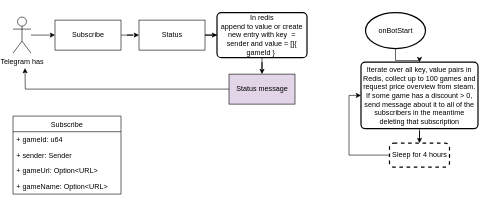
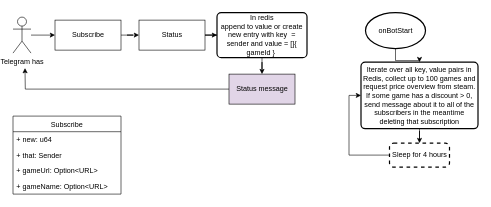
  <mxCell id="0" />
  <mxCell id="1" parent="0" />
  <mxCell id="2" value="Subscribe" style="swimlane;fontStyle=0;childLayout=stackLayout;horizontal=1;startSize=26;fillColor=none;horizontalStack=0;resizeParent=1;resizeParentMax=0;resizeLast=0;collapsible=1;marginBottom=0;" parent="1" vertex="1"><mxGeometry x="20" y="193" width="180" height="130" as="geometry" /></mxCell>
- <mxCell id="3" value="+ gameId: u64" style="text;strokeColor=none;fillColor=none;align=left;verticalAlign=top;spacingLeft=4;spacingRight=4;overflow=hidden;rotatable=0;points=[[0,0.5],[1,0.5]];portConstraint=eastwest;" parent="2" vertex="1"><mxGeometry y="26" width="180" height="26" as="geometry" /></mxCell>
- <mxCell id="4" value="+ sender: Sender" style="text;strokeColor=none;fillColor=none;align=left;verticalAlign=top;spacingLeft=4;spacingRight=4;overflow=hidden;rotatable=0;points=[[0,0.5],[1,0.5]];portConstraint=eastwest;" parent="2" vertex="1"><mxGeometry y="52" width="180" height="26" as="geometry" /></mxCell>
+ <mxCell id="3" value="+ new: u64" style="text;strokeColor=none;fillColor=none;align=left;verticalAlign=top;spacingLeft=4;spacingRight=4;overflow=hidden;rotatable=0;points=[[0,0.5],[1,0.5]];portConstraint=eastwest;" parent="2" vertex="1"><mxGeometry y="26" width="180" height="26" as="geometry" /></mxCell>
+ <mxCell id="4" value="+ that: Sender" style="text;strokeColor=none;fillColor=none;align=left;verticalAlign=top;spacingLeft=4;spacingRight=4;overflow=hidden;rotatable=0;points=[[0,0.5],[1,0.5]];portConstraint=eastwest;" parent="2" vertex="1"><mxGeometry y="52" width="180" height="26" as="geometry" /></mxCell>
  <mxCell id="5" value="+ gameUrl: Option&lt;URL&gt;" style="text;strokeColor=none;fillColor=none;align=left;verticalAlign=top;spacingLeft=4;spacingRight=4;overflow=hidden;rotatable=0;points=[[0,0.5],[1,0.5]];portConstraint=eastwest;" parent="2" vertex="1"><mxGeometry y="78" width="180" height="26" as="geometry" /></mxCell>
  <mxCell id="6" value="+ gameName: Option&lt;URL&gt;" style="text;strokeColor=none;fillColor=none;align=left;verticalAlign=top;spacingLeft=4;spacingRight=4;overflow=hidden;rotatable=0;points=[[0,0.5],[1,0.5]];portConstraint=eastwest;" parent="2" vertex="1"><mxGeometry y="104" width="180" height="26" as="geometry" /></mxCell>
  <mxCell id="7" style="edgeStyle=orthogonalEdgeStyle;rounded=0;orthogonalLoop=1;jettySize=auto;html=1;entryX=0;entryY=0.5;entryDx=0;entryDy=0;" parent="1" source="8" target="10" edge="1"><mxGeometry relative="1" as="geometry" /></mxCell>
  <mxCell id="8" value="Subscribe" style="html=1;" parent="1" vertex="1"><mxGeometry x="90" y="33" width="110" height="50" as="geometry" /></mxCell>
  <mxCell id="9" style="edgeStyle=orthogonalEdgeStyle;rounded=0;orthogonalLoop=1;jettySize=auto;html=1;" parent="1" source="10" target="12" edge="1"><mxGeometry relative="1" as="geometry" /></mxCell>
  <mxCell id="10" value="Status" style="html=1;" parent="1" vertex="1"><mxGeometry x="230" y="33" width="110" height="50" as="geometry" /></mxCell>
  <mxCell id="11" style="edgeStyle=orthogonalEdgeStyle;rounded=0;orthogonalLoop=1;jettySize=auto;html=1;entryX=0.5;entryY=0;entryDx=0;entryDy=0;" parent="1" source="12" target="14" edge="1"><mxGeometry relative="1" as="geometry" /></mxCell>
  <mxCell id="12" value="In redis&lt;br&gt;append to value or create new entry with key&amp;nbsp; = sender and value = []{ gameId }&amp;nbsp;" style="rounded=1;whiteSpace=wrap;html=1;absoluteArcSize=1;arcSize=14;strokeWidth=2;verticalAlign=middle;align=center;" parent="1" vertex="1"><mxGeometry x="360" y="20.5" width="150" height="75" as="geometry" /></mxCell>
  <mxCell id="13" style="edgeStyle=orthogonalEdgeStyle;rounded=0;orthogonalLoop=1;jettySize=auto;html=1;" parent="1" source="14" edge="1"><mxGeometry relative="1" as="geometry"><mxPoint x="40" y="113" as="targetPoint" /></mxGeometry></mxCell>
  <mxCell id="14" value="Status message" style="html=1;fillColor=#e1d5e7;" parent="1" vertex="1"><mxGeometry x="380" y="123" width="110" height="50" as="geometry" /></mxCell>
  <mxCell id="15" style="edgeStyle=orthogonalEdgeStyle;rounded=0;orthogonalLoop=1;jettySize=auto;html=1;entryX=0.5;entryY=0;entryDx=0;entryDy=0;" parent="1" source="16" target="18" edge="1"><mxGeometry relative="1" as="geometry" /></mxCell>
  <mxCell id="16" value="onBotStart" style="strokeWidth=2;html=1;shape=mxgraph.flowchart.start_1;whiteSpace=wrap;" parent="1" vertex="1"><mxGeometry x="607.5" y="20.5" width="100" height="60" as="geometry" /></mxCell>
  <mxCell id="17" style="edgeStyle=orthogonalEdgeStyle;rounded=0;orthogonalLoop=1;jettySize=auto;html=1;entryX=0.5;entryY=0;entryDx=0;entryDy=0;" parent="1" source="18" target="22" edge="1"><mxGeometry relative="1" as="geometry" /></mxCell>
  <mxCell id="18" value="Iterate over all key, value pairs in Redis, collect up to 100 games and request price overview from steam.&lt;br&gt;If some game has a discount &amp;gt; 0, send message about it to all of the subscribers in the meantime deleting that subscription" style="rounded=1;whiteSpace=wrap;html=1;absoluteArcSize=1;arcSize=14;strokeWidth=2;align=center;verticalAlign=middle;" parent="1" vertex="1"><mxGeometry x="600" y="103" width="195" height="111" as="geometry" /></mxCell>
  <mxCell id="19" style="edgeStyle=orthogonalEdgeStyle;rounded=0;orthogonalLoop=1;jettySize=auto;html=1;" parent="1" source="20" target="8" edge="1"><mxGeometry relative="1" as="geometry" /></mxCell>
  <mxCell id="20" value="Telegram has" style="shape=umlActor;verticalLabelPosition=bottom;verticalAlign=top;html=1;align=center;" parent="1" vertex="1"><mxGeometry x="20" y="28" width="30" height="60" as="geometry" /></mxCell>
  <mxCell id="21" style="edgeStyle=orthogonalEdgeStyle;rounded=0;orthogonalLoop=1;jettySize=auto;html=1;entryX=0;entryY=0.5;entryDx=0;entryDy=0;" parent="1" source="22" target="18" edge="1"><mxGeometry relative="1" as="geometry"><Array as="points"><mxPoint x="580" y="258" /><mxPoint x="580" y="159" /></Array></mxGeometry></mxCell>
  <mxCell id="22" value="Sleep for 4 hours" style="rounded=1;whiteSpace=wrap;html=1;absoluteArcSize=1;arcSize=14;strokeWidth=2;align=center;verticalAlign=middle;dashed=1;" parent="1" vertex="1"><mxGeometry x="647.5" y="238" width="100" height="40" as="geometry" /></mxCell>
